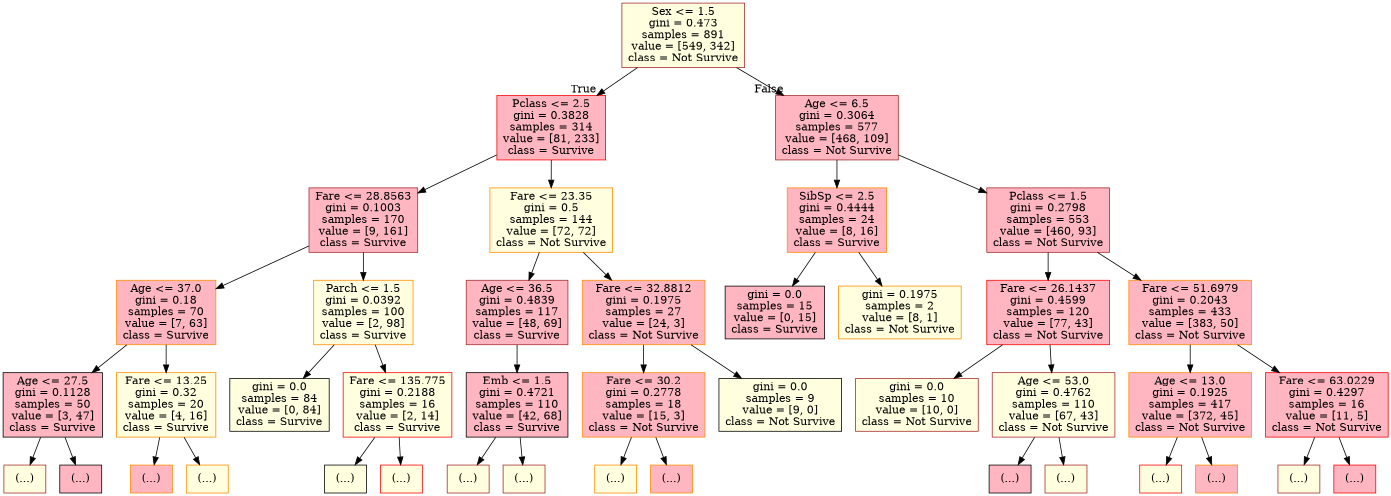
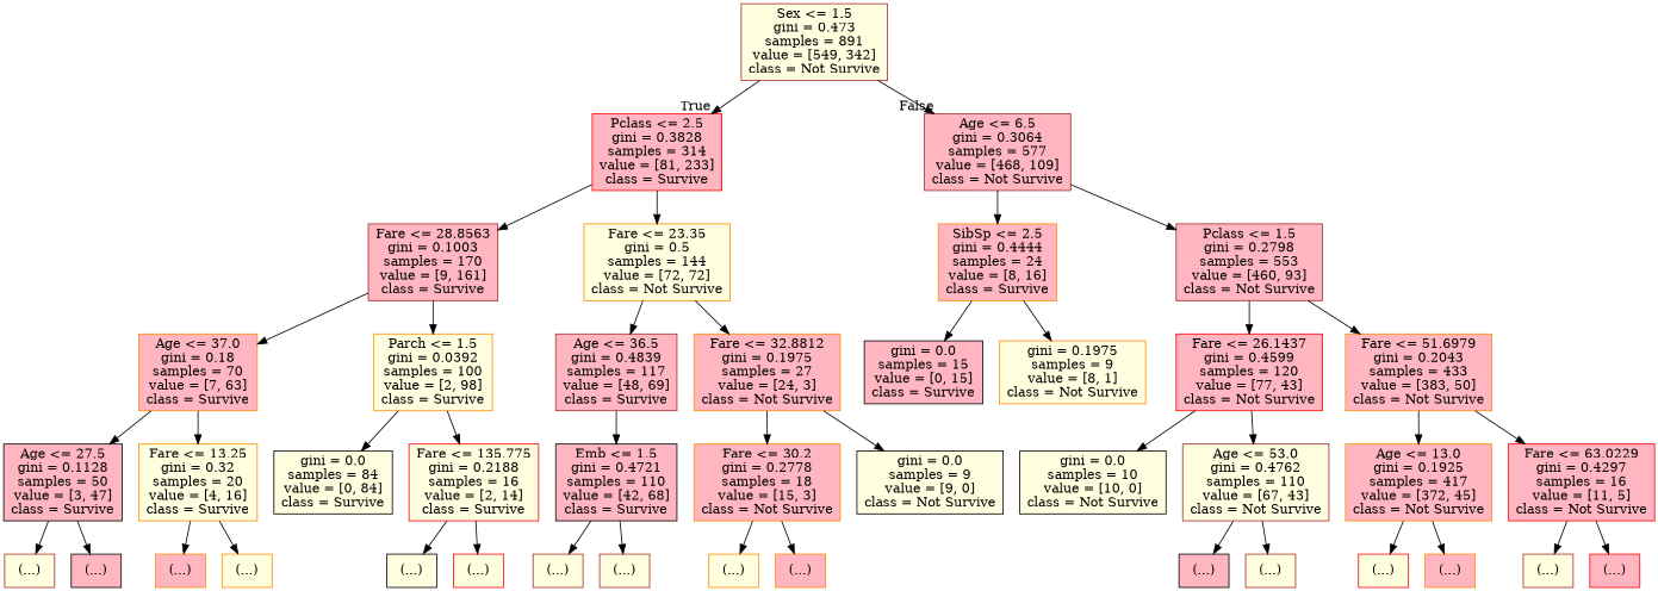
  digraph {
    node [color=darkorange fillcolor=lightpink shape=box style=filled]
    n1 [color=brown fillcolor=lightyellow label="Sex <= 1.5\ngini = 0.473\nsamples = 891\nvalue = [549, 342]\nclass = Not Survive"]
    n2 [color=red label="Pclass <= 2.5\ngini = 0.3828\nsamples = 314\nvalue = [81, 233]\nclass = Survive"]
    n3 [color=brown label="Age <= 6.5\ngini = 0.3064\nsamples = 577\nvalue = [468, 109]\nclass = Not Survive"]
    n4 [color=brown label="Fare <= 28.8563\ngini = 0.1003\nsamples = 170\nvalue = [9, 161]\nclass = Survive"]
    n5 [fillcolor=lightyellow label="Fare <= 23.35\ngini = 0.5\nsamples = 144\nvalue = [72, 72]\nclass = Not Survive"]
    n6 [label="SibSp <= 2.5\ngini = 0.4444\nsamples = 24\nvalue = [8, 16]\nclass = Survive"]
    n7 [color=brown label="Pclass <= 1.5\ngini = 0.2798\nsamples = 553\nvalue = [460, 93]\nclass = Not Survive"]
    n8 [label="Age <= 37.0\ngini = 0.18\nsamples = 70\nvalue = [7, 63]\nclass = Survive"]
    n9 [fillcolor=lightyellow label="Parch <= 1.5\ngini = 0.0392\nsamples = 100\nvalue = [2, 98]\nclass = Survive"]
    n10 [color=brown label="Age <= 36.5\ngini = 0.4839\nsamples = 117\nvalue = [48, 69]\nclass = Survive"]
    n11 [label="Fare <= 32.8812\ngini = 0.1975\nsamples = 27\nvalue = [24, 3]\nclass = Not Survive"]
    n12 [color=black label="Age <= 27.5\ngini = 0.1128\nsamples = 50\nvalue = [3, 47]\nclass = Survive"]
    n13 [fillcolor=lightyellow label="Fare <= 13.25\ngini = 0.32\nsamples = 20\nvalue = [4, 16]\nclass = Survive"]
    n14 [color=black fillcolor=lightyellow label="gini = 0.0\nsamples = 84\nvalue = [0, 84]\nclass = Survive"]
    n15 [color=red fillcolor=lightyellow label="Fare <= 135.775\ngini = 0.2188\nsamples = 16\nvalue = [2, 14]\nclass = Survive"]
    n16 [color=brown fillcolor=lightyellow label="(...)"]
    n17 [color=black label="(...)"]
    n18 [label="(...)"]
    n19 [fillcolor=lightyellow label="(...)"]
    n20 [color=black fillcolor=lightyellow label="(...)"]
    n21 [color=red fillcolor=lightyellow label="(...)"]
    n22 [color=black label="Emb <= 1.5\ngini = 0.4721\nsamples = 110\nvalue = [42, 68]\nclass = Survive"]
    n23 [label="Fare <= 30.2\ngini = 0.2778\nsamples = 18\nvalue = [15, 3]\nclass = Not Survive"]
    n24 [color=black fillcolor=lightyellow label="gini = 0.0\nsamples = 9\nvalue = [9, 0]\nclass = Not Survive"]
    n25 [color=brown fillcolor=lightyellow label="(...)"]
    n26 [color=brown fillcolor=lightyellow label="(...)"]
    n27 [fillcolor=lightyellow label="(...)"]
    n28 [label="(...)"]
    n29 [color=black label="gini = 0.0\nsamples = 15\nvalue = [0, 15]\nclass = Survive"]
-   n30 [fillcolor=lightyellow label="gini = 0.1975\nsamples = 2\nvalue = [8, 1]\nclass = Not Survive"]
+   n30 [fillcolor=lightyellow label="gini = 0.1975\nsamples = 9\nvalue = [8, 1]\nclass = Not Survive"]
    n31 [color=red label="Fare <= 26.1437\ngini = 0.4599\nsamples = 120\nvalue = [77, 43]\nclass = Not Survive"]
    n32 [label="Fare <= 51.6979\ngini = 0.2043\nsamples = 433\nvalue = [383, 50]\nclass = Not Survive"]
-   n33 [color=brown fillcolor=lightyellow label="gini = 0.0\nsamples = 10\nvalue = [10, 0]\nclass = Not Survive"]
+   n33 [color=black fillcolor=lightyellow label="gini = 0.0\nsamples = 10\nvalue = [10, 0]\nclass = Not Survive"]
    n34 [color=brown fillcolor=lightyellow label="Age <= 53.0\ngini = 0.4762\nsamples = 110\nvalue = [67, 43]\nclass = Not Survive"]
    n35 [label="Age <= 13.0\ngini = 0.1925\nsamples = 417\nvalue = [372, 45]\nclass = Not Survive"]
    n36 [color=red label="Fare <= 63.0229\ngini = 0.4297\nsamples = 16\nvalue = [11, 5]\nclass = Not Survive"]
    n37 [color=black label="(...)"]
    n38 [color=brown fillcolor=lightyellow label="(...)"]
    n39 [color=red fillcolor=lightyellow label="(...)"]
    n40 [label="(...)"]
    n41 [color=brown fillcolor=lightyellow label="(...)"]
    n42 [color=red label="(...)"]
    n1 -> n2 [headlabel=True labelangle=45 labeldistance=2.5]
    n1 -> n3 [headlabel=False labelangle=-45 labeldistance=2.5]
    n2 -> n4
    n2 -> n5
    n3 -> n6
    n3 -> n7
    n4 -> n8
    n4 -> n9
    n5 -> n10
    n5 -> n11
    n6 -> n29
    n6 -> n30
    n7 -> n31
    n7 -> n32
    n8 -> n12
    n8 -> n13
    n9 -> n14
    n9 -> n15
    n10 -> n22
    n11 -> n23
    n11 -> n24
    n12 -> n16
    n12 -> n17
    n13 -> n18
    n13 -> n19
    n15 -> n20
    n15 -> n21
    n22 -> n25
    n22 -> n26
    n23 -> n27
    n23 -> n28
    n31 -> n33
    n31 -> n34
    n32 -> n35
    n32 -> n36
    n34 -> n37
    n34 -> n38
    n35 -> n39
    n35 -> n40
    n36 -> n41
    n36 -> n42
  }
